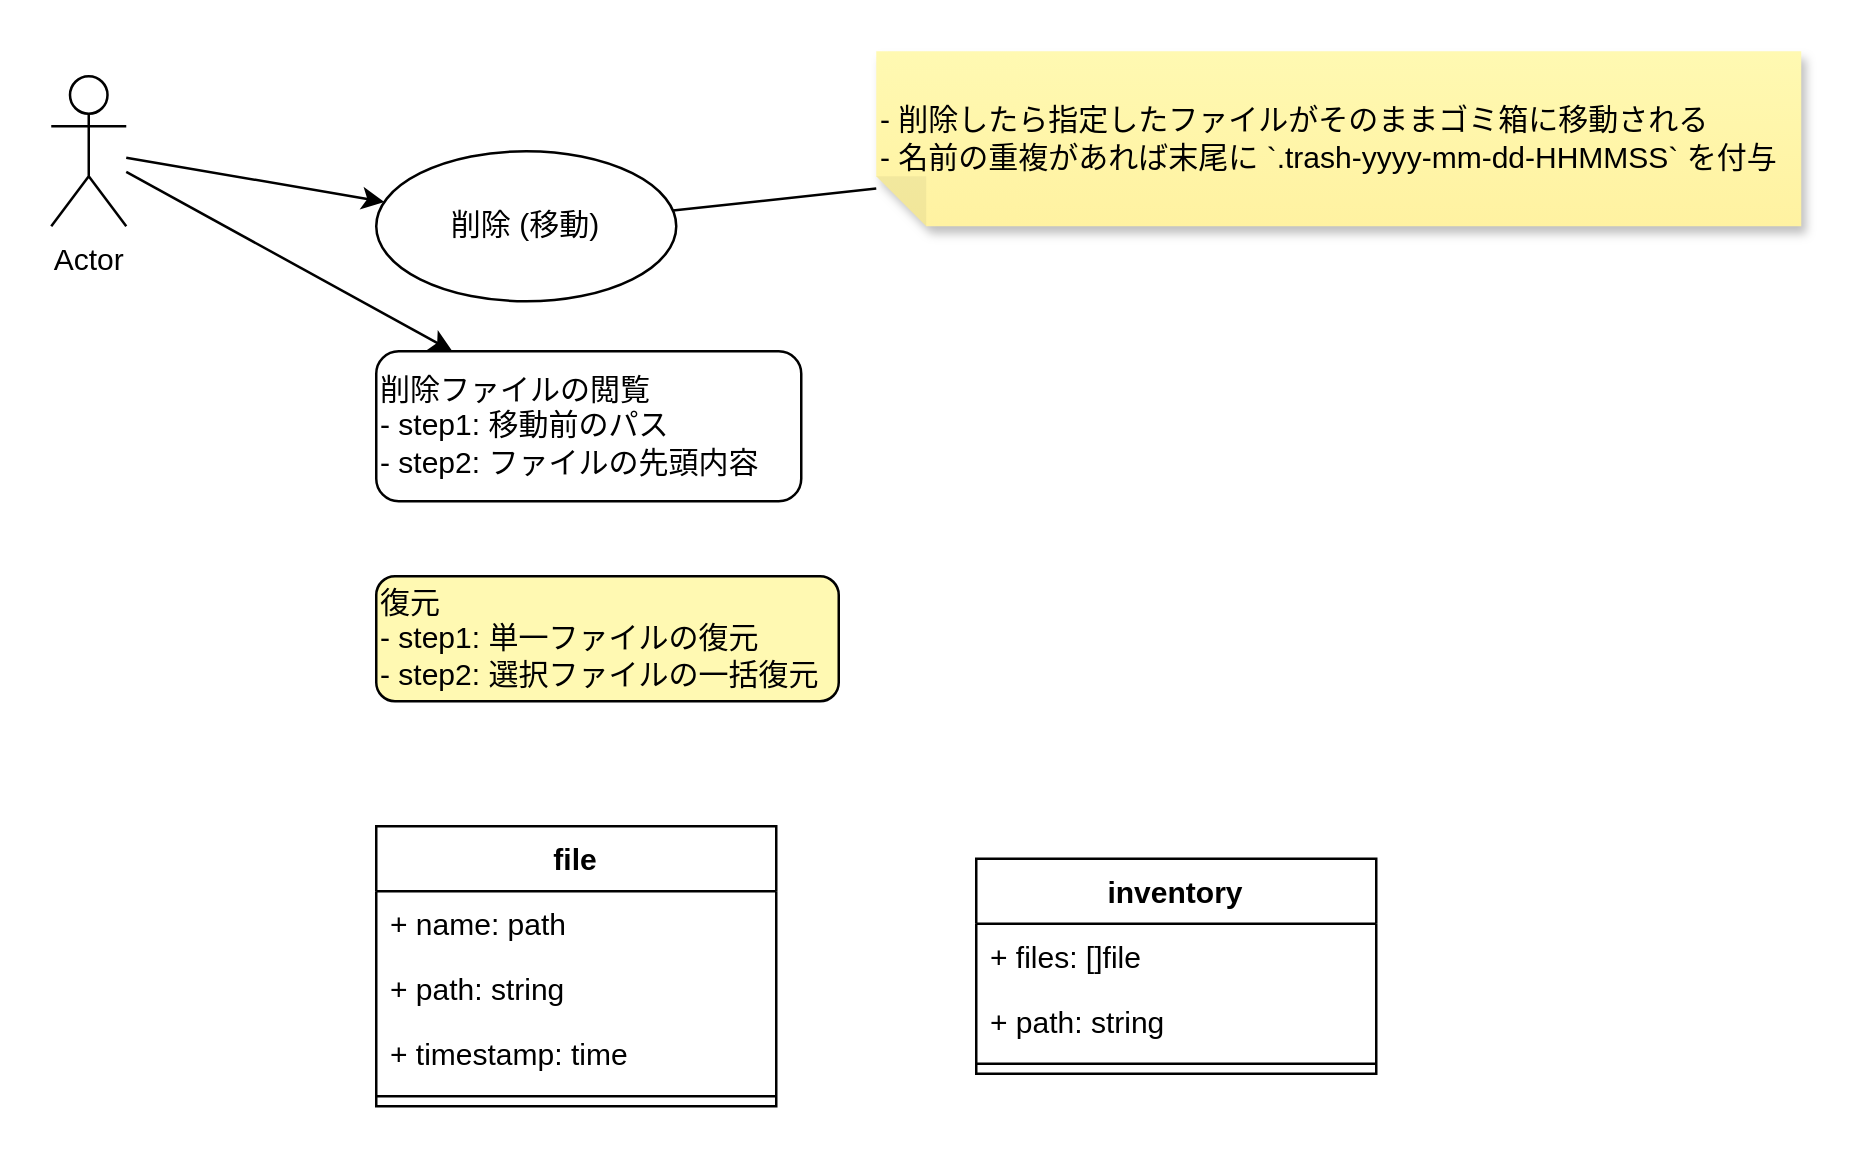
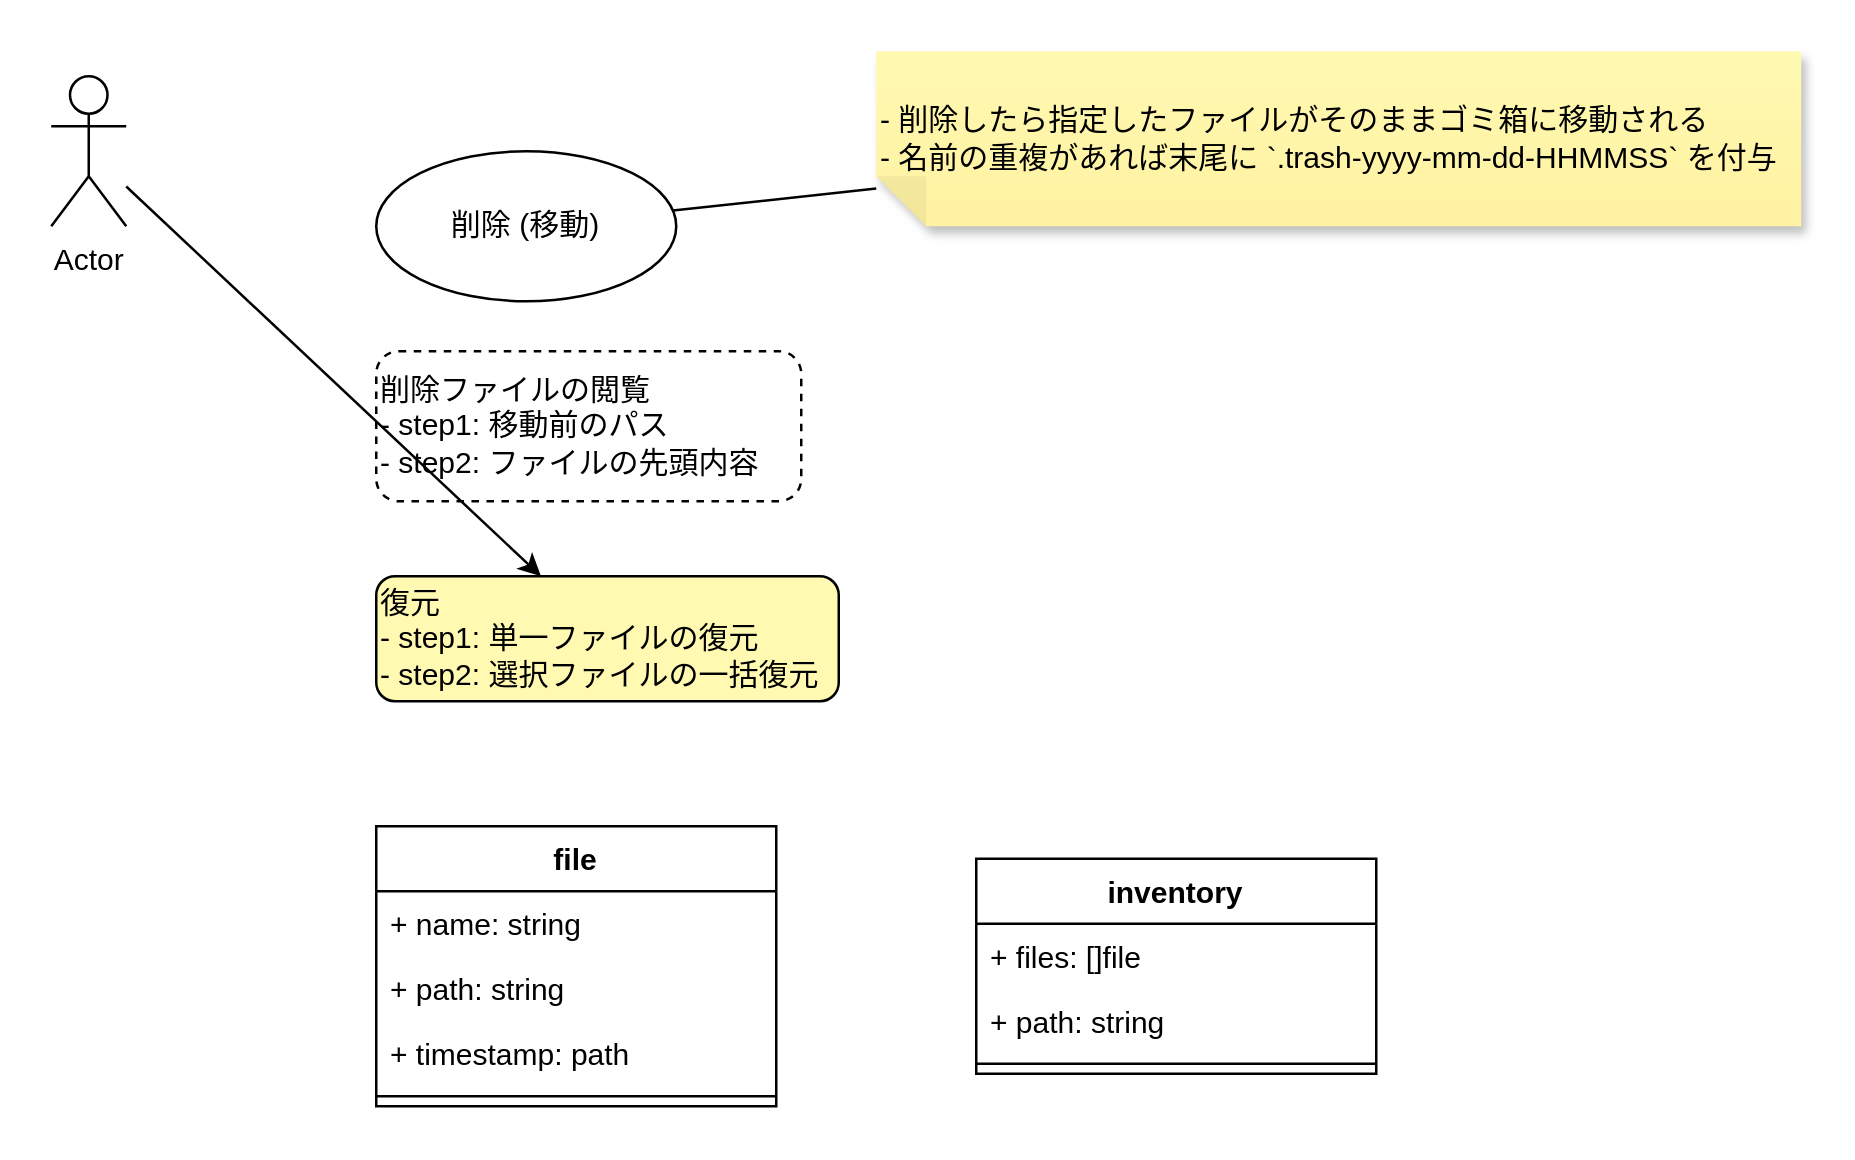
  <mxCell id="0" />
  <mxCell id="1" parent="0" />
  <mxCell id="2" value="Actor" style="shape=umlActor;verticalLabelPosition=bottom;verticalAlign=top;html=1;outlineConnect=0;" parent="1" vertex="1"><mxGeometry x="20" y="30" width="30" height="60" as="geometry" /></mxCell>
  <mxCell id="3" value="削除 (移動)" style="ellipse;whiteSpace=wrap;html=1;" parent="1" vertex="1"><mxGeometry x="150" y="60" width="120" height="60" as="geometry" /></mxCell>
- <mxCell id="4" value="削除ファイルの閲覧&lt;div&gt;- step1: 移動前のパス&lt;/div&gt;&lt;div&gt;- step2: ファイルの先頭内容&lt;/div&gt;" style="rounded=1;whiteSpace=wrap;html=1;align=left;" parent="1" vertex="1"><mxGeometry x="150" y="140" width="170" height="60" as="geometry" /></mxCell>
+ <mxCell id="4" value="削除ファイルの閲覧&lt;div&gt;- step1: 移動前のパス&lt;/div&gt;&lt;div&gt;- step2: ファイルの先頭内容&lt;/div&gt;" style="rounded=1;whiteSpace=wrap;html=1;align=left;dashed=1;" parent="1" vertex="1"><mxGeometry x="150" y="140" width="170" height="60" as="geometry" /></mxCell>
  <mxCell id="5" value="復元&lt;div&gt;- step1: 単一ファイルの復元&lt;br&gt;&lt;div&gt;- step2: 選択ファイルの一括復元&lt;/div&gt;&lt;/div&gt;" style="rounded=1;whiteSpace=wrap;html=1;align=left;fillColor=#fff9b2;" parent="1" vertex="1"><mxGeometry x="150" y="230" width="185" height="50" as="geometry" /></mxCell>
- <mxCell id="6" value="" style="endArrow=classic;html=1;rounded=0;" parent="1" source="2" target="3" edge="1"><mxGeometry width="50" height="50" relative="1" as="geometry"><mxPoint x="260" y="330" as="sourcePoint" /><mxPoint x="310" y="280" as="targetPoint" /></mxGeometry></mxCell>
- <mxCell id="7" value="" style="endArrow=classic;html=1;rounded=0;" parent="1" source="2" target="4" edge="1"><mxGeometry width="50" height="50" relative="1" as="geometry"><mxPoint x="50" y="155" as="sourcePoint" /><mxPoint x="150" y="121" as="targetPoint" /></mxGeometry></mxCell>
+ <mxCell id="8" value="" style="endArrow=classic;html=1;rounded=0;" parent="1" source="2" target="5" edge="1"><mxGeometry width="50" height="50" relative="1" as="geometry"><mxPoint x="50" y="162" as="sourcePoint" /><mxPoint x="150" y="179" as="targetPoint" /></mxGeometry></mxCell>
  <mxCell id="9" value="file" style="swimlane;fontStyle=1;align=center;verticalAlign=top;childLayout=stackLayout;horizontal=1;startSize=26;horizontalStack=0;resizeParent=1;resizeParentMax=0;resizeLast=0;collapsible=1;marginBottom=0;whiteSpace=wrap;html=1;" parent="1" vertex="1"><mxGeometry x="150" y="330" width="160" height="112" as="geometry" /></mxCell>
- <mxCell id="10" value="+ name: path" style="text;strokeColor=none;fillColor=none;align=left;verticalAlign=top;spacingLeft=4;spacingRight=4;overflow=hidden;rotatable=0;points=[[0,0.5],[1,0.5]];portConstraint=eastwest;whiteSpace=wrap;html=1;" parent="9" vertex="1"><mxGeometry y="26" width="160" height="26" as="geometry" /></mxCell>
+ <mxCell id="10" value="+ name: string" style="text;strokeColor=none;fillColor=none;align=left;verticalAlign=top;spacingLeft=4;spacingRight=4;overflow=hidden;rotatable=0;points=[[0,0.5],[1,0.5]];portConstraint=eastwest;whiteSpace=wrap;html=1;" parent="9" vertex="1"><mxGeometry y="26" width="160" height="26" as="geometry" /></mxCell>
  <mxCell id="11" value="+ path: string" style="text;strokeColor=none;fillColor=none;align=left;verticalAlign=top;spacingLeft=4;spacingRight=4;overflow=hidden;rotatable=0;points=[[0,0.5],[1,0.5]];portConstraint=eastwest;whiteSpace=wrap;html=1;" parent="9" vertex="1"><mxGeometry y="52" width="160" height="26" as="geometry" /></mxCell>
- <mxCell id="12" value="+ timestamp: time" style="text;strokeColor=none;fillColor=none;align=left;verticalAlign=top;spacingLeft=4;spacingRight=4;overflow=hidden;rotatable=0;points=[[0,0.5],[1,0.5]];portConstraint=eastwest;whiteSpace=wrap;html=1;" vertex="1" parent="9"><mxGeometry y="78" width="160" height="26" as="geometry" /></mxCell>
+ <mxCell id="12" value="+ timestamp: path" style="text;strokeColor=none;fillColor=none;align=left;verticalAlign=top;spacingLeft=4;spacingRight=4;overflow=hidden;rotatable=0;points=[[0,0.5],[1,0.5]];portConstraint=eastwest;whiteSpace=wrap;html=1;" vertex="1" parent="9"><mxGeometry y="78" width="160" height="26" as="geometry" /></mxCell>
  <mxCell id="13" value="" style="line;strokeWidth=1;fillColor=none;align=left;verticalAlign=middle;spacingTop=-1;spacingLeft=3;spacingRight=3;rotatable=0;labelPosition=right;points=[];portConstraint=eastwest;strokeColor=inherit;" parent="9" vertex="1"><mxGeometry y="104" width="160" height="8" as="geometry" /></mxCell>
  <mxCell id="14" value="inventory" style="swimlane;fontStyle=1;align=center;verticalAlign=top;childLayout=stackLayout;horizontal=1;startSize=26;horizontalStack=0;resizeParent=1;resizeParentMax=0;resizeLast=0;collapsible=1;marginBottom=0;whiteSpace=wrap;html=1;" parent="1" vertex="1"><mxGeometry x="390" y="343" width="160" height="86" as="geometry" /></mxCell>
  <mxCell id="15" value="+ files: []file" style="text;strokeColor=none;fillColor=none;align=left;verticalAlign=top;spacingLeft=4;spacingRight=4;overflow=hidden;rotatable=0;points=[[0,0.5],[1,0.5]];portConstraint=eastwest;whiteSpace=wrap;html=1;" parent="14" vertex="1"><mxGeometry y="26" width="160" height="26" as="geometry" /></mxCell>
  <mxCell id="16" value="+ path: string" style="text;strokeColor=none;fillColor=none;align=left;verticalAlign=top;spacingLeft=4;spacingRight=4;overflow=hidden;rotatable=0;points=[[0,0.5],[1,0.5]];portConstraint=eastwest;whiteSpace=wrap;html=1;" vertex="1" parent="14"><mxGeometry y="52" width="160" height="26" as="geometry" /></mxCell>
  <mxCell id="17" value="" style="line;strokeWidth=1;fillColor=none;align=left;verticalAlign=middle;spacingTop=-1;spacingLeft=3;spacingRight=3;rotatable=0;labelPosition=right;points=[];portConstraint=eastwest;strokeColor=inherit;" parent="14" vertex="1"><mxGeometry y="78" width="160" height="8" as="geometry" /></mxCell>
  <mxCell id="18" value="- 削除したら指定したファイルがそのままゴミ箱に移動される&lt;div&gt;- 名前の重複があれば末尾に `.trash-yyyy-mm-dd-HHMMSS` を付与&lt;/div&gt;" style="shape=note;whiteSpace=wrap;html=1;backgroundOutline=1;fontColor=#000000;darkOpacity=0.05;fillColor=#FFF9B2;strokeColor=none;fillStyle=solid;direction=west;gradientDirection=north;gradientColor=#FFF2A1;shadow=1;size=20;pointerEvents=1;align=left;" vertex="1" parent="1"><mxGeometry x="350" y="20" width="370" height="70" as="geometry" /></mxCell>
  <mxCell id="19" value="" style="endArrow=none;html=1;rounded=0;" edge="1" parent="1" source="3" target="18"><mxGeometry width="50" height="50" relative="1" as="geometry"><mxPoint x="360" y="410" as="sourcePoint" /><mxPoint x="410" y="360" as="targetPoint" /></mxGeometry></mxCell>
